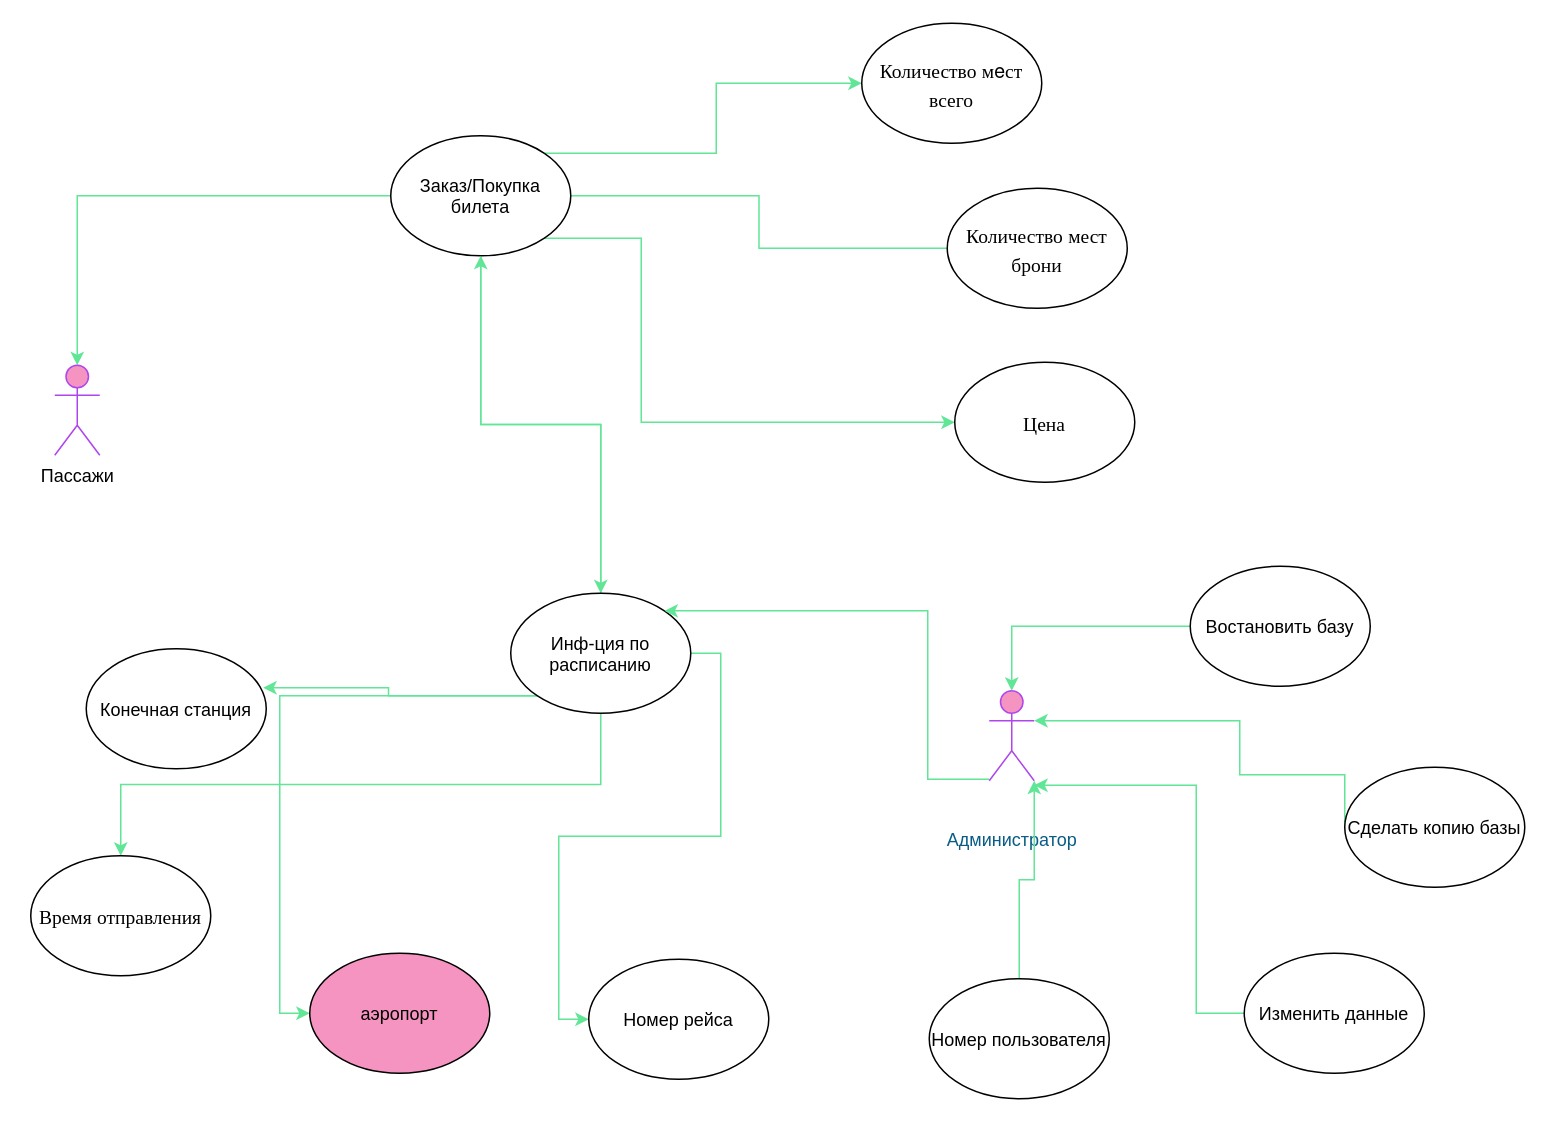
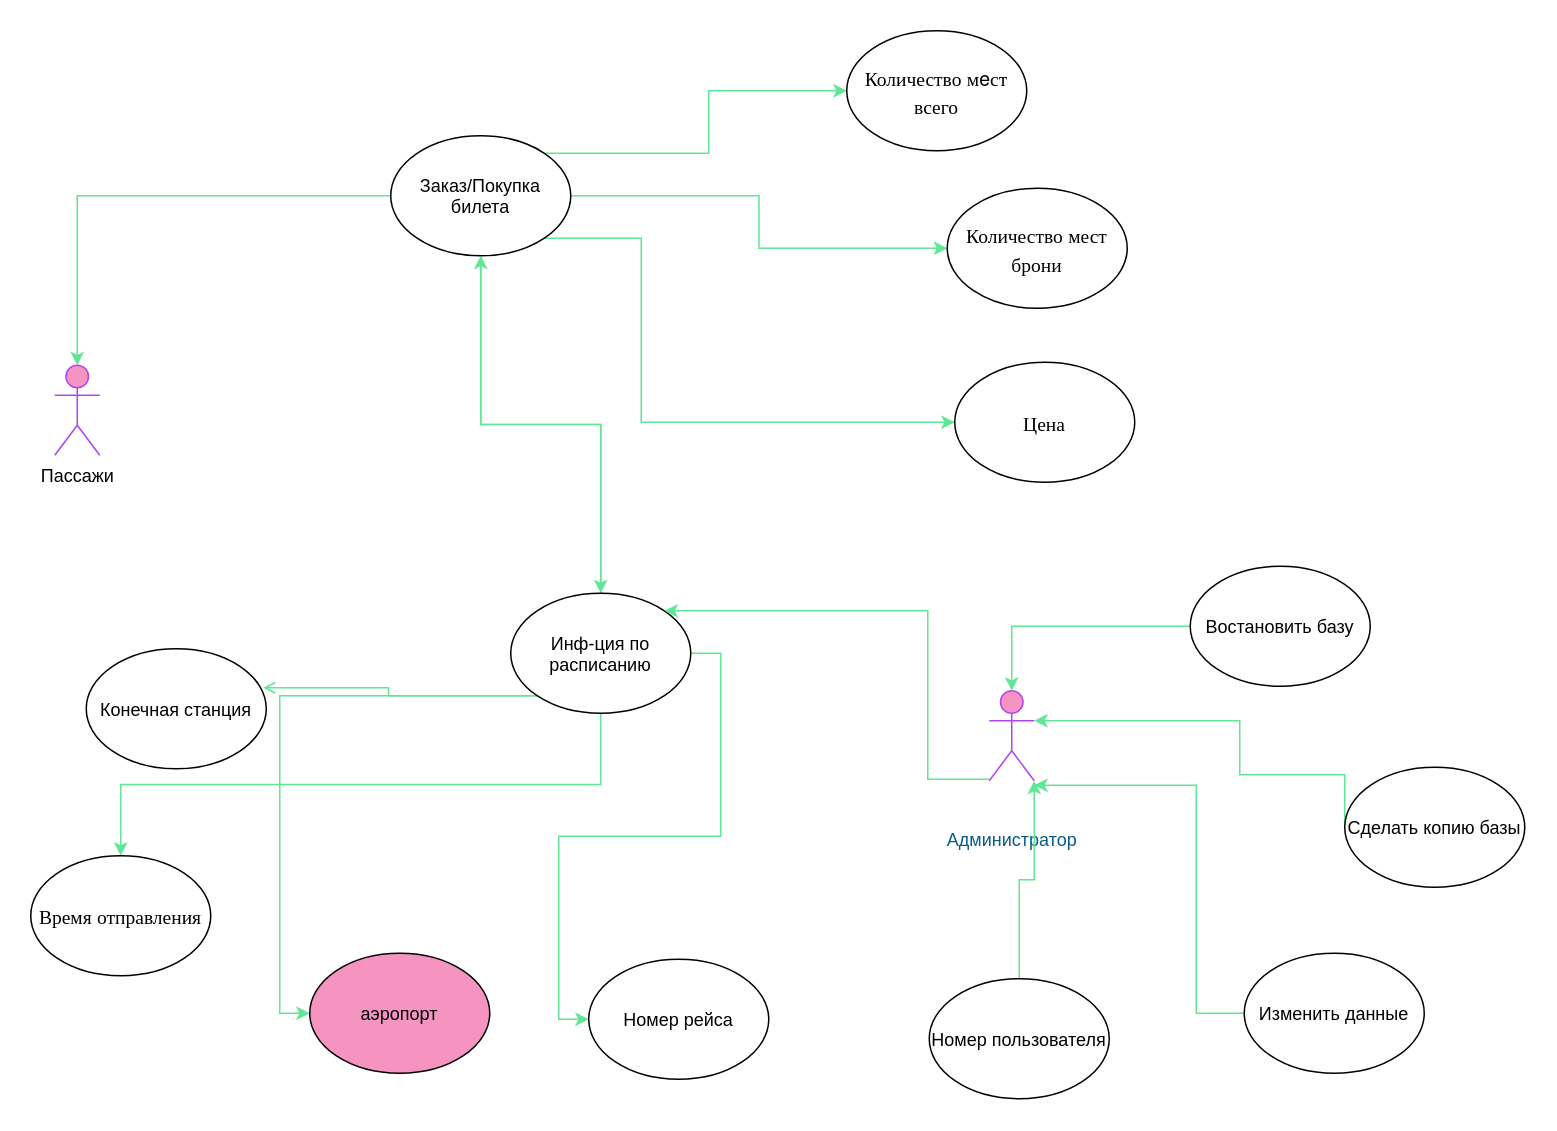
  <mxCell id="0" />
  <mxCell id="1" parent="0" />
  <mxCell id="2" style="edgeStyle=orthogonalEdgeStyle;rounded=0;orthogonalLoop=1;jettySize=auto;html=1;exitX=0;exitY=0.5;exitDx=0;exitDy=0;strokeColor=#60E696;fontColor=#095C86;fillColor=#F694C1;entryX=0.5;entryY=0;entryDx=0;entryDy=0;entryPerimeter=0;" parent="1" source="7" target="8" edge="1"><mxGeometry relative="1" as="geometry"><mxPoint x="151" y="283" as="targetPoint" /></mxGeometry></mxCell>
  <mxCell id="3" style="edgeStyle=orthogonalEdgeStyle;rounded=0;orthogonalLoop=1;jettySize=auto;html=1;exitX=0.5;exitY=1;exitDx=0;exitDy=0;entryX=0.5;entryY=0;entryDx=0;entryDy=0;strokeColor=#60E696;fontColor=#095C86;fillColor=#F694C1;" parent="1" source="7" target="14" edge="1"><mxGeometry relative="1" as="geometry" /></mxCell>
  <mxCell id="4" style="edgeStyle=orthogonalEdgeStyle;rounded=0;orthogonalLoop=1;jettySize=auto;html=1;exitX=1;exitY=0;exitDx=0;exitDy=0;entryX=0;entryY=0.5;entryDx=0;entryDy=0;strokeColor=#60E696;fontColor=#095C86;fillColor=#F694C1;" parent="1" source="7" target="15" edge="1"><mxGeometry relative="1" as="geometry" /></mxCell>
- <mxCell id="5" style="edgeStyle=orthogonalEdgeStyle;rounded=0;orthogonalLoop=1;jettySize=auto;html=1;exitX=1;exitY=0.5;exitDx=0;exitDy=0;entryX=0;entryY=0.5;entryDx=0;entryDy=0;strokeColor=#60E696;fontColor=#095C86;fillColor=#F694C1;endArrow=none;" parent="1" source="7" target="16" edge="1"><mxGeometry relative="1" as="geometry" /></mxCell>
+ <mxCell id="5" style="edgeStyle=orthogonalEdgeStyle;rounded=0;orthogonalLoop=1;jettySize=auto;html=1;exitX=1;exitY=0.5;exitDx=0;exitDy=0;entryX=0;entryY=0.5;entryDx=0;entryDy=0;strokeColor=#60E696;fontColor=#095C86;fillColor=#F694C1;" parent="1" source="7" target="16" edge="1"><mxGeometry relative="1" as="geometry" /></mxCell>
  <mxCell id="6" style="edgeStyle=orthogonalEdgeStyle;rounded=0;orthogonalLoop=1;jettySize=auto;html=1;exitX=1;exitY=1;exitDx=0;exitDy=0;strokeColor=#60E696;fontColor=#095C86;fillColor=#F694C1;entryX=0;entryY=0.5;entryDx=0;entryDy=0;" parent="1" source="7" target="17" edge="1"><mxGeometry relative="1" as="geometry"><mxPoint x="451" y="289" as="targetPoint" /><Array as="points"><mxPoint x="427" y="158" /><mxPoint x="427" y="281" /></Array></mxGeometry></mxCell>
  <mxCell id="7" value="&lt;p style=&quot;margin: 0px; font-variant-numeric: normal; font-variant-east-asian: normal; font-stretch: normal; line-height: normal;&quot; class=&quot;p1&quot;&gt;Заказ/Покупка билета&lt;/p&gt;" style="ellipse;whiteSpace=wrap;html=1;align=center;" parent="1" vertex="1"><mxGeometry x="260" y="90" width="120" height="80" as="geometry" /></mxCell>
  <mxCell id="8" value="&lt;p style=&quot;margin: 0px; font-variant-numeric: normal; font-variant-east-asian: normal; font-stretch: normal; line-height: normal; color: rgb(0, 0, 0); text-align: start;&quot; class=&quot;p1&quot;&gt;Пассажи&lt;/p&gt;" style="shape=umlActor;verticalLabelPosition=bottom;verticalAlign=top;html=1;outlineConnect=0;strokeColor=#AF45ED;fontColor=#095C86;fillColor=#F694C1;" parent="1" vertex="1"><mxGeometry x="36" y="243" width="30" height="60" as="geometry" /></mxCell>
  <mxCell id="9" style="edgeStyle=orthogonalEdgeStyle;rounded=0;orthogonalLoop=1;jettySize=auto;html=1;exitX=0.5;exitY=0;exitDx=0;exitDy=0;entryX=0.5;entryY=1;entryDx=0;entryDy=0;strokeColor=#60E696;fontColor=#095C86;fillColor=#F694C1;" parent="1" source="14" target="7" edge="1"><mxGeometry relative="1" as="geometry" /></mxCell>
- <mxCell id="10" style="edgeStyle=orthogonalEdgeStyle;rounded=0;orthogonalLoop=1;jettySize=auto;html=1;exitX=0;exitY=1;exitDx=0;exitDy=0;entryX=0.983;entryY=0.325;entryDx=0;entryDy=0;entryPerimeter=0;strokeColor=#60E696;fontColor=#095C86;fillColor=#F694C1;" parent="1" source="14" target="19" edge="1"><mxGeometry relative="1" as="geometry" /></mxCell>
+ <mxCell id="10" style="edgeStyle=orthogonalEdgeStyle;rounded=0;orthogonalLoop=1;jettySize=auto;html=1;exitX=0;exitY=1;exitDx=0;exitDy=0;entryX=0.983;entryY=0.325;entryDx=0;entryDy=0;entryPerimeter=0;strokeColor=#60E696;fontColor=#095C86;fillColor=#F694C1;endArrow=open;" parent="1" source="14" target="19" edge="1"><mxGeometry relative="1" as="geometry" /></mxCell>
  <mxCell id="11" style="edgeStyle=orthogonalEdgeStyle;rounded=0;orthogonalLoop=1;jettySize=auto;html=1;exitX=0.5;exitY=1;exitDx=0;exitDy=0;strokeColor=#60E696;fontColor=#095C86;fillColor=#F694C1;" parent="1" source="14" target="20" edge="1"><mxGeometry relative="1" as="geometry" /></mxCell>
  <mxCell id="12" style="edgeStyle=orthogonalEdgeStyle;rounded=0;orthogonalLoop=1;jettySize=auto;html=1;exitX=1;exitY=0.5;exitDx=0;exitDy=0;entryX=0;entryY=0.5;entryDx=0;entryDy=0;strokeColor=#60E696;fontColor=#095C86;fillColor=#F694C1;" parent="1" source="14" target="18" edge="1"><mxGeometry relative="1" as="geometry" /></mxCell>
  <mxCell id="13" style="edgeStyle=orthogonalEdgeStyle;rounded=0;orthogonalLoop=1;jettySize=auto;html=1;exitX=1;exitY=1;exitDx=0;exitDy=0;entryX=0;entryY=0.5;entryDx=0;entryDy=0;strokeColor=#60E696;fontColor=#095C86;fillColor=#F694C1;" parent="1" source="14" target="21" edge="1"><mxGeometry relative="1" as="geometry" /></mxCell>
  <mxCell id="14" value="&lt;p style=&quot;margin: 0px; font-variant-numeric: normal; font-variant-east-asian: normal; font-stretch: normal; line-height: normal;&quot; class=&quot;p1&quot;&gt;Инф-ция по расписанию&lt;/p&gt;" style="ellipse;whiteSpace=wrap;html=1;align=center;" parent="1" vertex="1"><mxGeometry x="340" y="395" width="120" height="80" as="geometry" /></mxCell>
- <mxCell id="15" value="&lt;p style=&quot;margin: 0px; font-variant-numeric: normal; font-variant-east-asian: normal; font-stretch: normal; font-size: 13px; line-height: normal; font-family: &amp;quot;Helvetica Neue&amp;quot;;&quot; class=&quot;p1&quot;&gt;Количество мeст всего&lt;/p&gt;" style="ellipse;whiteSpace=wrap;html=1;align=center;" parent="1" vertex="1"><mxGeometry x="574" y="15" width="120" height="80" as="geometry" /></mxCell>
+ <mxCell id="15" value="&lt;p style=&quot;margin: 0px; font-variant-numeric: normal; font-variant-east-asian: normal; font-stretch: normal; font-size: 13px; line-height: normal; font-family: &amp;quot;Helvetica Neue&amp;quot;;&quot; class=&quot;p1&quot;&gt;Количество мeст всего&lt;/p&gt;" style="ellipse;whiteSpace=wrap;html=1;align=center;" parent="1" vertex="1"><mxGeometry x="564" y="20" width="120" height="80" as="geometry" /></mxCell>
  <mxCell id="16" value="&lt;p style=&quot;margin: 0px; font-variant-numeric: normal; font-variant-east-asian: normal; font-stretch: normal; font-size: 13px; line-height: normal; font-family: &amp;quot;Helvetica Neue&amp;quot;;&quot; class=&quot;p1&quot;&gt;Количество мест брони&lt;/p&gt;" style="ellipse;whiteSpace=wrap;html=1;align=center;" parent="1" vertex="1"><mxGeometry x="631" y="125" width="120" height="80" as="geometry" /></mxCell>
  <mxCell id="17" value="&lt;p style=&quot;margin: 0px; font-variant-numeric: normal; font-variant-east-asian: normal; font-stretch: normal; font-size: 13px; line-height: normal; font-family: &amp;quot;Helvetica Neue&amp;quot;; text-align: start;&quot; class=&quot;p1&quot;&gt;Цена&lt;/p&gt;" style="ellipse;whiteSpace=wrap;html=1;align=center;" parent="1" vertex="1"><mxGeometry x="636" y="241" width="120" height="80" as="geometry" /></mxCell>
  <mxCell id="18" value="&lt;p style=&quot;margin: 0px; font-variant-numeric: normal; font-variant-east-asian: normal; font-stretch: normal; line-height: normal; text-align: start;&quot; class=&quot;p1&quot;&gt;Номер рейса&lt;/p&gt;" style="ellipse;whiteSpace=wrap;html=1;align=center;" parent="1" vertex="1"><mxGeometry x="392" y="639" width="120" height="80" as="geometry" /></mxCell>
  <mxCell id="19" value="&lt;p style=&quot;margin: 0px; font-variant-numeric: normal; font-variant-east-asian: normal; font-stretch: normal; line-height: normal; text-align: start;&quot; class=&quot;p1&quot;&gt;Конечная станция&lt;/p&gt;" style="ellipse;whiteSpace=wrap;html=1;align=center;" parent="1" vertex="1"><mxGeometry x="57" y="432" width="120" height="80" as="geometry" /></mxCell>
  <mxCell id="20" value="&lt;p style=&quot;margin: 0px; font-variant-numeric: normal; font-variant-east-asian: normal; font-stretch: normal; font-size: 13px; line-height: normal; font-family: &amp;quot;Helvetica Neue&amp;quot;;&quot; class=&quot;p1&quot;&gt;Время отправления&lt;/p&gt;" style="ellipse;whiteSpace=wrap;html=1;align=center;" parent="1" vertex="1"><mxGeometry x="20" y="570" width="120" height="80" as="geometry" /></mxCell>
  <mxCell id="21" value="&lt;p style=&quot;margin: 0px; font-variant-numeric: normal; font-variant-east-asian: normal; font-stretch: normal; line-height: normal; text-align: start;&quot; class=&quot;p1&quot;&gt;аэропорт&lt;/p&gt;" style="ellipse;whiteSpace=wrap;html=1;align=center;fillColor=#f694c1;" parent="1" vertex="1"><mxGeometry x="206" y="635" width="120" height="80" as="geometry" /></mxCell>
  <mxCell id="22" style="edgeStyle=orthogonalEdgeStyle;rounded=0;orthogonalLoop=1;jettySize=auto;html=1;entryX=1;entryY=0;entryDx=0;entryDy=0;strokeColor=#60E696;fontColor=#095C86;fillColor=#F694C1;" parent="1" source="23" target="14" edge="1"><mxGeometry relative="1" as="geometry"><Array as="points"><mxPoint x="618" y="519" /><mxPoint x="618" y="407" /></Array></mxGeometry></mxCell>
  <mxCell id="23" value="&#10;&lt;p class=&quot;p1&quot;&gt;Администратор&lt;/p&gt;&#10;&#10;&#10;" style="shape=umlActor;verticalLabelPosition=bottom;verticalAlign=top;html=1;outlineConnect=0;strokeColor=#AF45ED;fontColor=#095C86;fillColor=#F694C1;" parent="1" vertex="1"><mxGeometry x="659" y="460" width="30" height="60" as="geometry" /></mxCell>
  <mxCell id="24" style="edgeStyle=orthogonalEdgeStyle;rounded=0;orthogonalLoop=1;jettySize=auto;html=1;exitX=0.5;exitY=0;exitDx=0;exitDy=0;entryX=1;entryY=1;entryDx=0;entryDy=0;entryPerimeter=0;strokeColor=#60E696;fontColor=#095C86;fillColor=#F694C1;" parent="1" source="25" target="23" edge="1"><mxGeometry relative="1" as="geometry" /></mxCell>
  <mxCell id="25" value="&lt;p style=&quot;margin: 0px; font-variant-numeric: normal; font-variant-east-asian: normal; font-stretch: normal; line-height: normal;&quot; class=&quot;p1&quot;&gt;Номер пользователя&lt;/p&gt;" style="ellipse;whiteSpace=wrap;html=1;align=center;" parent="1" vertex="1"><mxGeometry x="619" y="652" width="120" height="80" as="geometry" /></mxCell>
  <mxCell id="26" style="edgeStyle=orthogonalEdgeStyle;rounded=0;orthogonalLoop=1;jettySize=auto;html=1;strokeColor=#60E696;fontColor=#095C86;fillColor=#F694C1;" parent="1" source="27" edge="1"><mxGeometry relative="1" as="geometry"><mxPoint x="689" y="523" as="targetPoint" /><Array as="points"><mxPoint x="797" y="675" /><mxPoint x="797" y="523" /></Array></mxGeometry></mxCell>
  <mxCell id="27" value="&lt;p style=&quot;margin: 0px; font-variant-numeric: normal; font-variant-east-asian: normal; font-stretch: normal; line-height: normal; text-align: start;&quot; class=&quot;p1&quot;&gt;Изменить данные&lt;/p&gt;" style="ellipse;whiteSpace=wrap;html=1;align=center;" parent="1" vertex="1"><mxGeometry x="829" y="635" width="120" height="80" as="geometry" /></mxCell>
  <mxCell id="28" style="edgeStyle=orthogonalEdgeStyle;rounded=0;orthogonalLoop=1;jettySize=auto;html=1;exitX=0;exitY=0.5;exitDx=0;exitDy=0;strokeColor=#60E696;fontColor=#095C86;fillColor=#F694C1;entryX=1;entryY=0.333;entryDx=0;entryDy=0;entryPerimeter=0;" parent="1" source="29" target="23" edge="1"><mxGeometry relative="1" as="geometry"><Array as="points"><mxPoint x="826" y="516" /><mxPoint x="826" y="480" /></Array></mxGeometry></mxCell>
  <mxCell id="29" value="&lt;p style=&quot;margin: 0px; font-variant-numeric: normal; font-variant-east-asian: normal; font-stretch: normal; line-height: normal;&quot; class=&quot;p1&quot;&gt;Сделать копию базы&lt;/p&gt;" style="ellipse;whiteSpace=wrap;html=1;align=center;" parent="1" vertex="1"><mxGeometry x="896" y="511" width="120" height="80" as="geometry" /></mxCell>
  <mxCell id="30" style="edgeStyle=orthogonalEdgeStyle;rounded=0;orthogonalLoop=1;jettySize=auto;html=1;exitX=0;exitY=0.5;exitDx=0;exitDy=0;entryX=0.5;entryY=0;entryDx=0;entryDy=0;entryPerimeter=0;strokeColor=#60E696;fontColor=#095C86;fillColor=#F694C1;" parent="1" source="31" target="23" edge="1"><mxGeometry relative="1" as="geometry" /></mxCell>
  <mxCell id="31" value="&lt;p style=&quot;margin: 0px; font-variant-numeric: normal; font-variant-east-asian: normal; font-stretch: normal; line-height: normal; text-align: start;&quot; class=&quot;p1&quot;&gt;Востановить базу&lt;/p&gt;" style="ellipse;whiteSpace=wrap;html=1;align=center;" parent="1" vertex="1"><mxGeometry x="793" y="377" width="120" height="80" as="geometry" /></mxCell>
